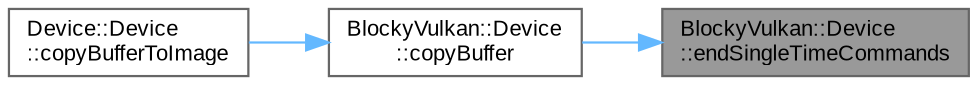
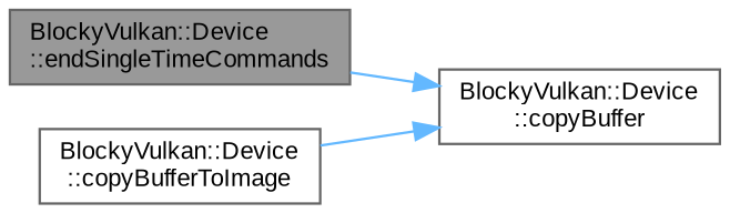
  digraph {
    fontname="Liberation Sans"
    rankdir=RL
    node [color=grey40 fillcolor=white fontname="Liberation Sans" fontsize=10 shape=box style=filled]
    edge [color=steelblue1 dir=back fontname="Liberation Sans" fontsize=10 labelfontname=Helvetica labelfontsize=10 style=solid]
    n1 [color=gray40 fillcolor=grey60 fontcolor=black height=0.2 label="BlockyVulkan::Device\l::endSingleTimeCommands" width=0.4]
    n2 [height=0.2 label="BlockyVulkan::Device\l::copyBuffer" width=0.4]
-   n3 [height=0.2 label="Device::Device\l::copyBufferToImage" width=0.4]
-   n1 -> n2
+   n3 [height=0.2 label="BlockyVulkan::Device\l::copyBufferToImage" width=0.4]
+   n2 -> n1
    n2 -> n3
  }
